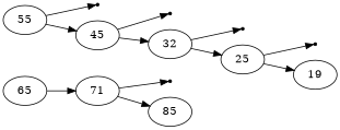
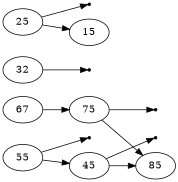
  digraph {
    ordering=out
    rankdir=LR
    null0 [shape=point]
    null1 [shape=point]
    null2 [shape=point]
    null3 [shape=point]
    null4 [shape=point]
-   65
-   75 [label=71]
+   65 [label=67]
+   75
    55
    45
    85
    n11 [label=32]
    25
-   15 [label=19]
+   15
    65 -> 75
    75 -> null0
    75 -> 85
    55 -> null4
    55 -> 45
    45 -> null1
-   45 -> n11
+   45 -> 85
    n11 -> null2
-   n11 -> 25
    25 -> null3
    25 -> 15
  }
